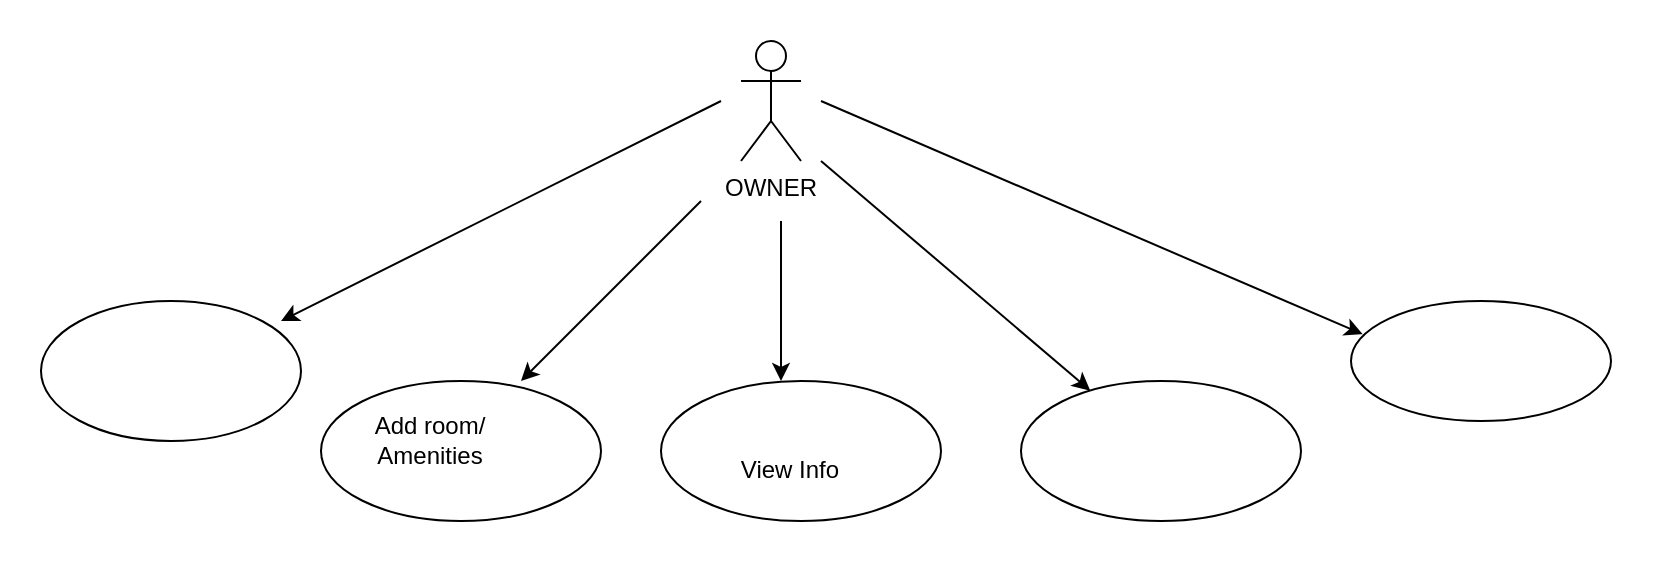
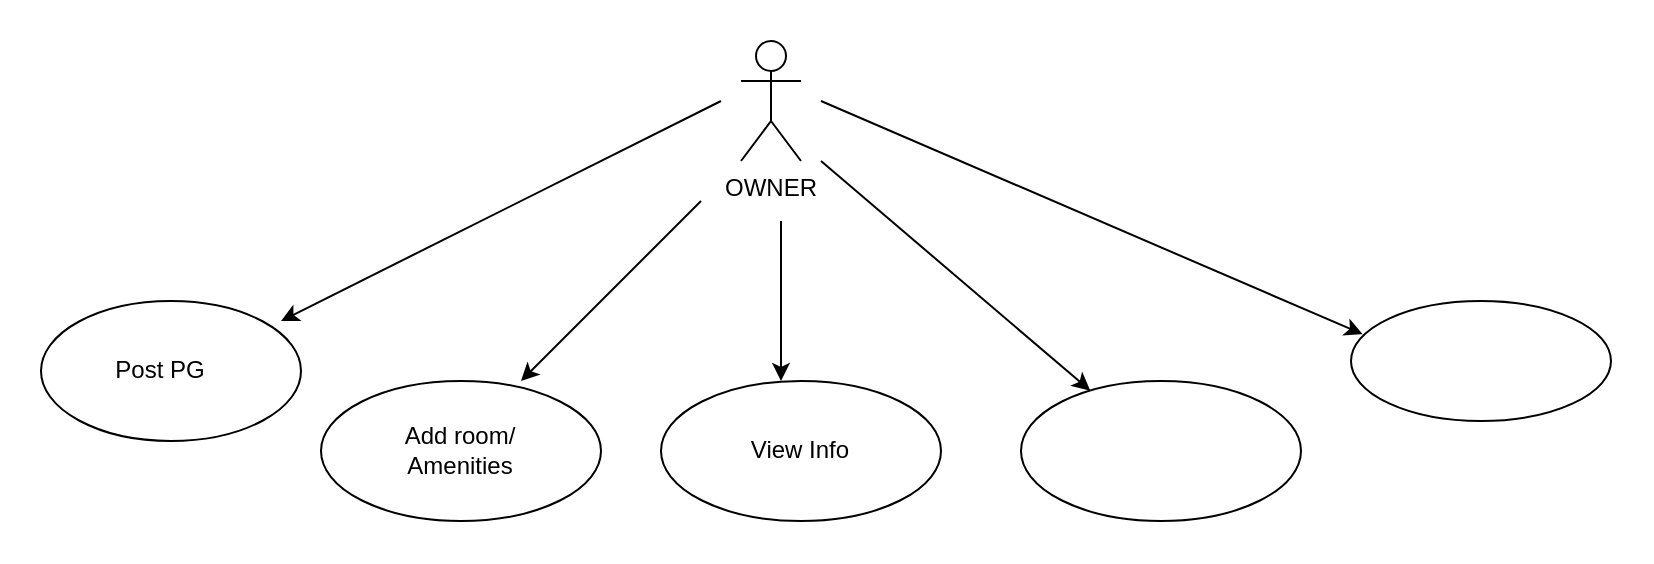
  <mxCell id="0" />
  <mxCell id="1" parent="0" />
  <mxCell id="2" value="OWNER" style="shape=umlActor;verticalLabelPosition=bottom;verticalAlign=top;html=1;outlineConnect=0;" parent="1" vertex="1"><mxGeometry x="370" y="20" width="30" height="60" as="geometry" /></mxCell>
  <mxCell id="3" value="" style="ellipse;whiteSpace=wrap;html=1;" parent="1" vertex="1"><mxGeometry x="330" y="190" width="140" height="70" as="geometry" /></mxCell>
  <mxCell id="4" value="" style="ellipse;whiteSpace=wrap;html=1;" parent="1" vertex="1"><mxGeometry x="160" y="190" width="140" height="70" as="geometry" /></mxCell>
  <mxCell id="5" value="" style="ellipse;whiteSpace=wrap;html=1;" parent="1" vertex="1"><mxGeometry x="20" y="150" width="130" height="70" as="geometry" /></mxCell>
  <mxCell id="6" value="" style="ellipse;whiteSpace=wrap;html=1;" parent="1" vertex="1"><mxGeometry x="510" y="190" width="140" height="70" as="geometry" /></mxCell>
  <mxCell id="7" value="" style="endArrow=classic;html=1;rounded=0;" parent="1" edge="1"><mxGeometry width="50" height="50" relative="1" as="geometry"><mxPoint x="360" y="50" as="sourcePoint" /><mxPoint x="140" y="160" as="targetPoint" /></mxGeometry></mxCell>
  <mxCell id="8" value="" style="endArrow=classic;html=1;rounded=0;" parent="1" edge="1"><mxGeometry width="50" height="50" relative="1" as="geometry"><mxPoint x="390" y="110" as="sourcePoint" /><mxPoint x="390" y="190" as="targetPoint" /><Array as="points"><mxPoint x="390" y="160" /></Array></mxGeometry></mxCell>
  <mxCell id="9" value="" style="endArrow=classic;html=1;rounded=0;" parent="1" edge="1"><mxGeometry width="50" height="50" relative="1" as="geometry"><mxPoint x="350" y="100" as="sourcePoint" /><mxPoint x="260" y="190" as="targetPoint" /></mxGeometry></mxCell>
  <mxCell id="10" value="" style="endArrow=classic;html=1;rounded=0;" parent="1" target="6" edge="1"><mxGeometry width="50" height="50" relative="1" as="geometry"><mxPoint x="410" y="80" as="sourcePoint" /><mxPoint x="530" y="90" as="targetPoint" /></mxGeometry></mxCell>
- <mxCell id="12" value="Add room/&lt;div&gt;Amenities&lt;/div&gt;" style="text;html=1;align=center;verticalAlign=middle;whiteSpace=wrap;rounded=0;" parent="1" vertex="1"><mxGeometry x="185" y="205" width="60" height="30" as="geometry" /></mxCell>
- <mxCell id="13" value="View Info" style="text;html=1;align=center;verticalAlign=middle;whiteSpace=wrap;rounded=0;" parent="1" vertex="1"><mxGeometry x="365" y="220" width="60" height="30" as="geometry" /></mxCell>
+ <mxCell id="11" value="Post PG" style="text;html=1;align=center;verticalAlign=middle;whiteSpace=wrap;rounded=0;" parent="1" vertex="1"><mxGeometry x="50" y="170" width="60" height="30" as="geometry" /></mxCell>
+ <mxCell id="12" value="Add room/&lt;div&gt;Amenities&lt;/div&gt;" style="text;html=1;align=center;verticalAlign=middle;whiteSpace=wrap;rounded=0;" parent="1" vertex="1"><mxGeometry x="200" y="210" width="60" height="30" as="geometry" /></mxCell>
+ <mxCell id="13" value="View Info" style="text;html=1;align=center;verticalAlign=middle;whiteSpace=wrap;rounded=0;" parent="1" vertex="1"><mxGeometry x="370" y="210" width="60" height="30" as="geometry" /></mxCell>
  <mxCell id="14" value="" style="ellipse;whiteSpace=wrap;html=1;" vertex="1" parent="1"><mxGeometry x="675" y="150" width="130" height="60" as="geometry" /></mxCell>
  <mxCell id="15" value="" style="endArrow=classic;html=1;rounded=0;entryX=0.045;entryY=0.277;entryDx=0;entryDy=0;entryPerimeter=0;" edge="1" parent="1" target="14"><mxGeometry width="50" height="50" relative="1" as="geometry"><mxPoint x="410" y="50" as="sourcePoint" /><mxPoint x="670" y="160" as="targetPoint" /></mxGeometry></mxCell>
